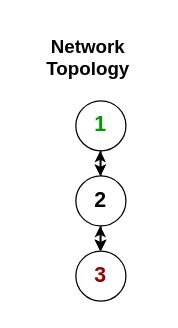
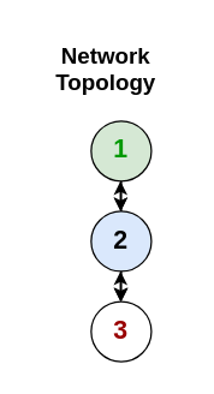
  <mxCell id="0" />
  <mxCell id="1" parent="0" />
  <mxCell id="2" style="edgeStyle=none;html=1;exitX=0.5;exitY=1;exitDx=0;exitDy=0;entryX=0.5;entryY=0;entryDx=0;entryDy=0;fontSize=17;fontColor=#990000;endArrow=none;" parent="1" source="3" target="5" edge="1"><mxGeometry relative="1" as="geometry" /></mxCell>
- <mxCell id="3" value="1" style="ellipse;whiteSpace=wrap;html=1;fontSize=17;fontStyle=1;fontColor=#009900;" parent="1" vertex="1"><mxGeometry x="60" y="80" width="40" height="40" as="geometry" /></mxCell>
+ <mxCell id="3" value="1" style="ellipse;whiteSpace=wrap;html=1;fontSize=17;fontStyle=1;fontColor=#009900;fillColor=#d5e8d4;" parent="1" vertex="1"><mxGeometry x="60" y="80" width="40" height="40" as="geometry" /></mxCell>
  <mxCell id="4" style="edgeStyle=none;html=1;exitX=0.5;exitY=1;exitDx=0;exitDy=0;entryX=0.5;entryY=0;entryDx=0;entryDy=0;fontSize=17;fontColor=#990000;" parent="1" source="5" edge="1"><mxGeometry relative="1" as="geometry"><mxPoint x="80" y="200" as="targetPoint" /></mxGeometry></mxCell>
- <mxCell id="5" value="2" style="ellipse;whiteSpace=wrap;html=1;fontSize=17;fontStyle=1" parent="1" vertex="1"><mxGeometry x="60" y="140" width="40" height="40" as="geometry" /></mxCell>
+ <mxCell id="5" value="2" style="ellipse;whiteSpace=wrap;html=1;fontSize=17;fontStyle=1;fillColor=#dae8fc;" parent="1" vertex="1"><mxGeometry x="60" y="140" width="40" height="40" as="geometry" /></mxCell>
  <mxCell id="6" value="3" style="ellipse;whiteSpace=wrap;html=1;fontSize=17;fontStyle=1;fontColor=#990000;" parent="1" vertex="1"><mxGeometry x="60" y="200" width="40" height="40" as="geometry" /></mxCell>
  <mxCell id="7" style="edgeStyle=none;html=1;exitX=0.5;exitY=1;exitDx=0;exitDy=0;entryX=0.5;entryY=0;entryDx=0;entryDy=0;fontSize=17;fontColor=#990000;" parent="1" edge="1"><mxGeometry relative="1" as="geometry"><mxPoint x="79.66" y="120" as="sourcePoint" /><mxPoint x="79.66" y="140" as="targetPoint" /></mxGeometry></mxCell>
  <mxCell id="8" style="edgeStyle=none;html=1;exitX=0.5;exitY=1;exitDx=0;exitDy=0;entryX=0.5;entryY=0;entryDx=0;entryDy=0;fontSize=17;fontColor=#990000;" parent="1" edge="1"><mxGeometry relative="1" as="geometry"><mxPoint x="79.66" y="180" as="sourcePoint" /><mxPoint x="79.66" y="200" as="targetPoint" /></mxGeometry></mxCell>
  <mxCell id="9" style="edgeStyle=none;html=1;exitX=0.5;exitY=1;exitDx=0;exitDy=0;entryX=0.5;entryY=0;entryDx=0;entryDy=0;fontSize=17;fontColor=#990000;startArrow=classic;startFill=1;strokeWidth=1;endArrow=classic;endFill=1;" parent="1" edge="1"><mxGeometry relative="1" as="geometry"><mxPoint x="79.49" y="120" as="sourcePoint" /><mxPoint x="79.49" y="140" as="targetPoint" /></mxGeometry></mxCell>
  <mxCell id="10" style="edgeStyle=none;html=1;exitX=0.5;exitY=1;exitDx=0;exitDy=0;entryX=0.5;entryY=0;entryDx=0;entryDy=0;fontSize=17;fontColor=#990000;startArrow=classic;startFill=1;strokeWidth=1;endArrow=classic;endFill=1;" parent="1" edge="1"><mxGeometry relative="1" as="geometry"><mxPoint x="79.49" y="180" as="sourcePoint" /><mxPoint x="79.49" y="200" as="targetPoint" /></mxGeometry></mxCell>
  <mxCell id="11" value="Network Topology" style="text;html=1;strokeColor=none;fillColor=none;align=center;verticalAlign=middle;whiteSpace=wrap;rounded=0;fontSize=15;fontStyle=1" vertex="1" parent="1"><mxGeometry x="20" y="20" width="100" height="50" as="geometry" /></mxCell>
